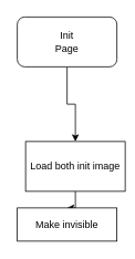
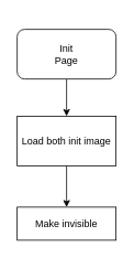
  <mxCell id="0" />
  <mxCell id="1" parent="0" />
  <mxCell id="2" style="edgeStyle=orthogonalEdgeStyle;rounded=0;orthogonalLoop=1;jettySize=auto;html=1;exitX=0.5;exitY=1;exitDx=0;exitDy=0;entryX=0.5;entryY=0;entryDx=0;entryDy=0;" edge="1" parent="1" source="3" target="5"><mxGeometry relative="1" as="geometry" /></mxCell>
- <mxCell id="3" value="Init&lt;br&gt;Page" style="rounded=1;whiteSpace=wrap;html=1;" vertex="1" parent="1"><mxGeometry x="20" y="20" width="120" height="60" as="geometry" /></mxCell>
+ <mxCell id="3" value="Init&lt;br&gt;Page" style="rounded=1;whiteSpace=wrap;html=1;" vertex="1" parent="1"><mxGeometry x="20" y="35" width="120" height="60" as="geometry" /></mxCell>
  <mxCell id="4" style="edgeStyle=orthogonalEdgeStyle;rounded=0;orthogonalLoop=1;jettySize=auto;html=1;exitX=0.5;exitY=1;exitDx=0;exitDy=0;" edge="1" parent="1" source="5" target="6"><mxGeometry relative="1" as="geometry" /></mxCell>
- <mxCell id="5" value="Load both init image" style="rounded=0;whiteSpace=wrap;html=1;" vertex="1" parent="1"><mxGeometry x="30" y="170" width="120" height="60" as="geometry" /></mxCell>
+ <mxCell id="5" value="Load both init image" style="rounded=0;whiteSpace=wrap;html=1;" vertex="1" parent="1"><mxGeometry x="20" y="140" width="120" height="60" as="geometry" /></mxCell>
  <mxCell id="6" value="Make invisible" style="rounded=0;whiteSpace=wrap;html=1;" vertex="1" parent="1"><mxGeometry x="20" y="250" width="120" height="40" as="geometry" /></mxCell>
